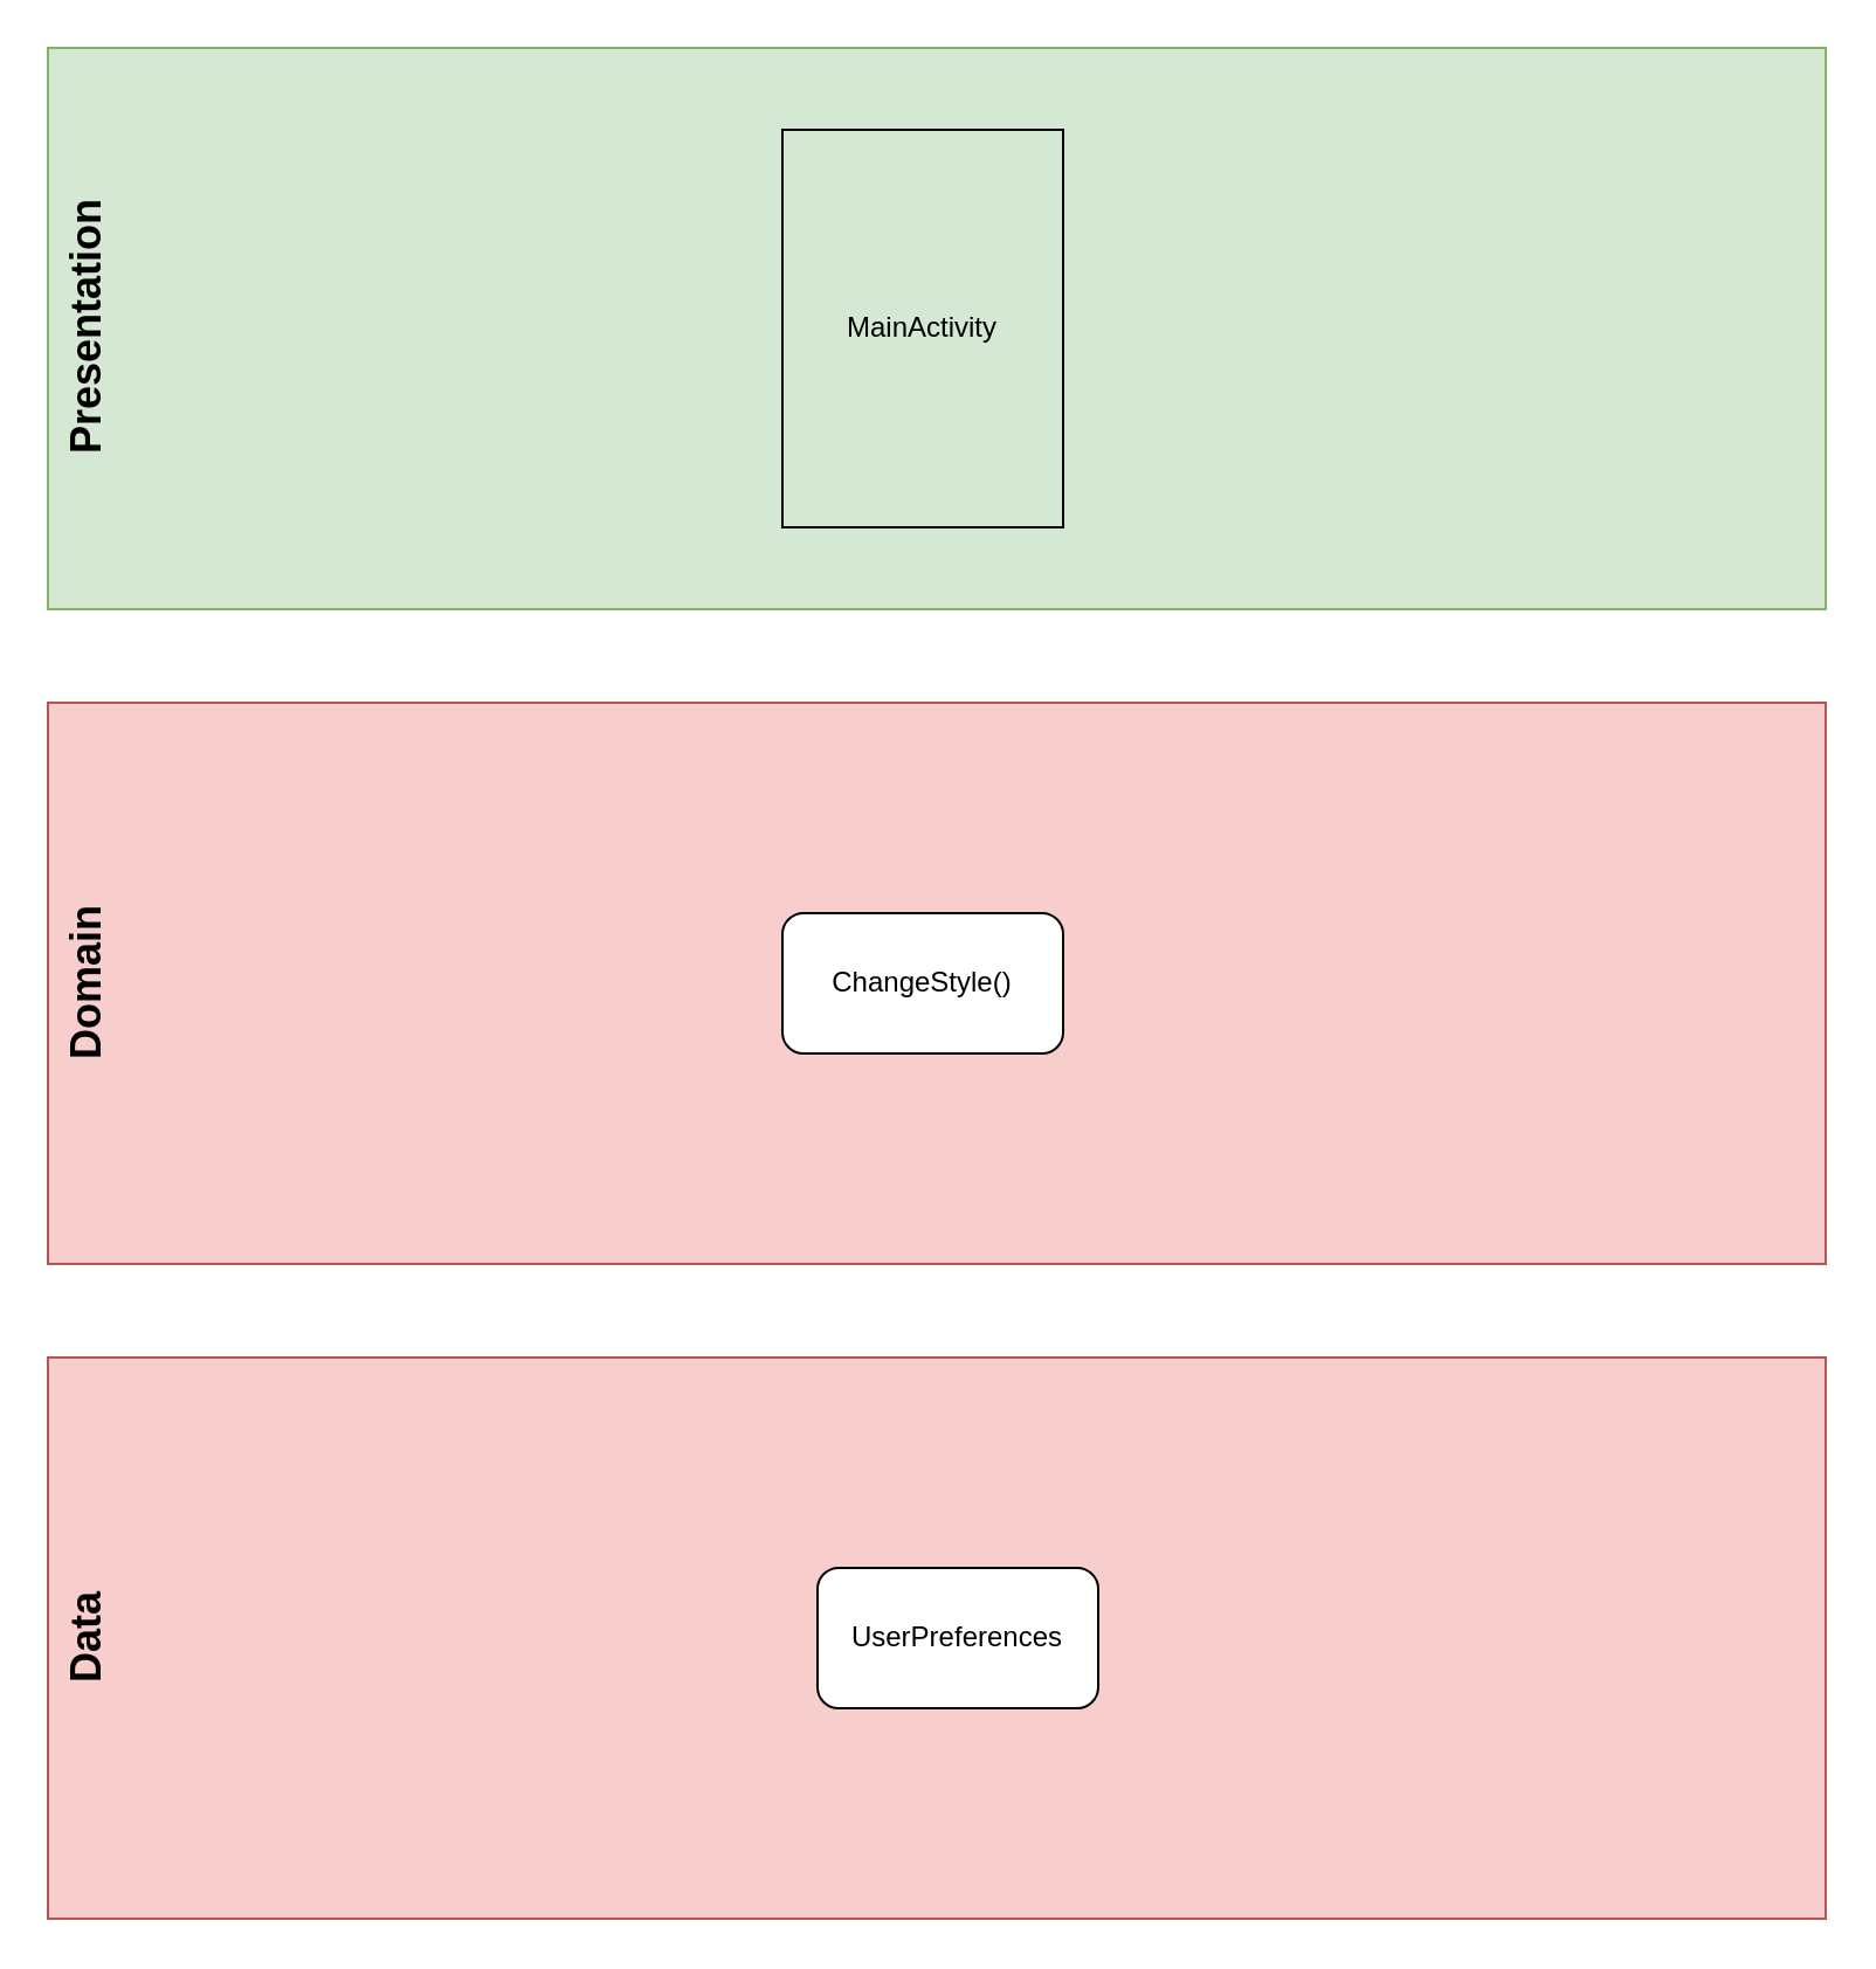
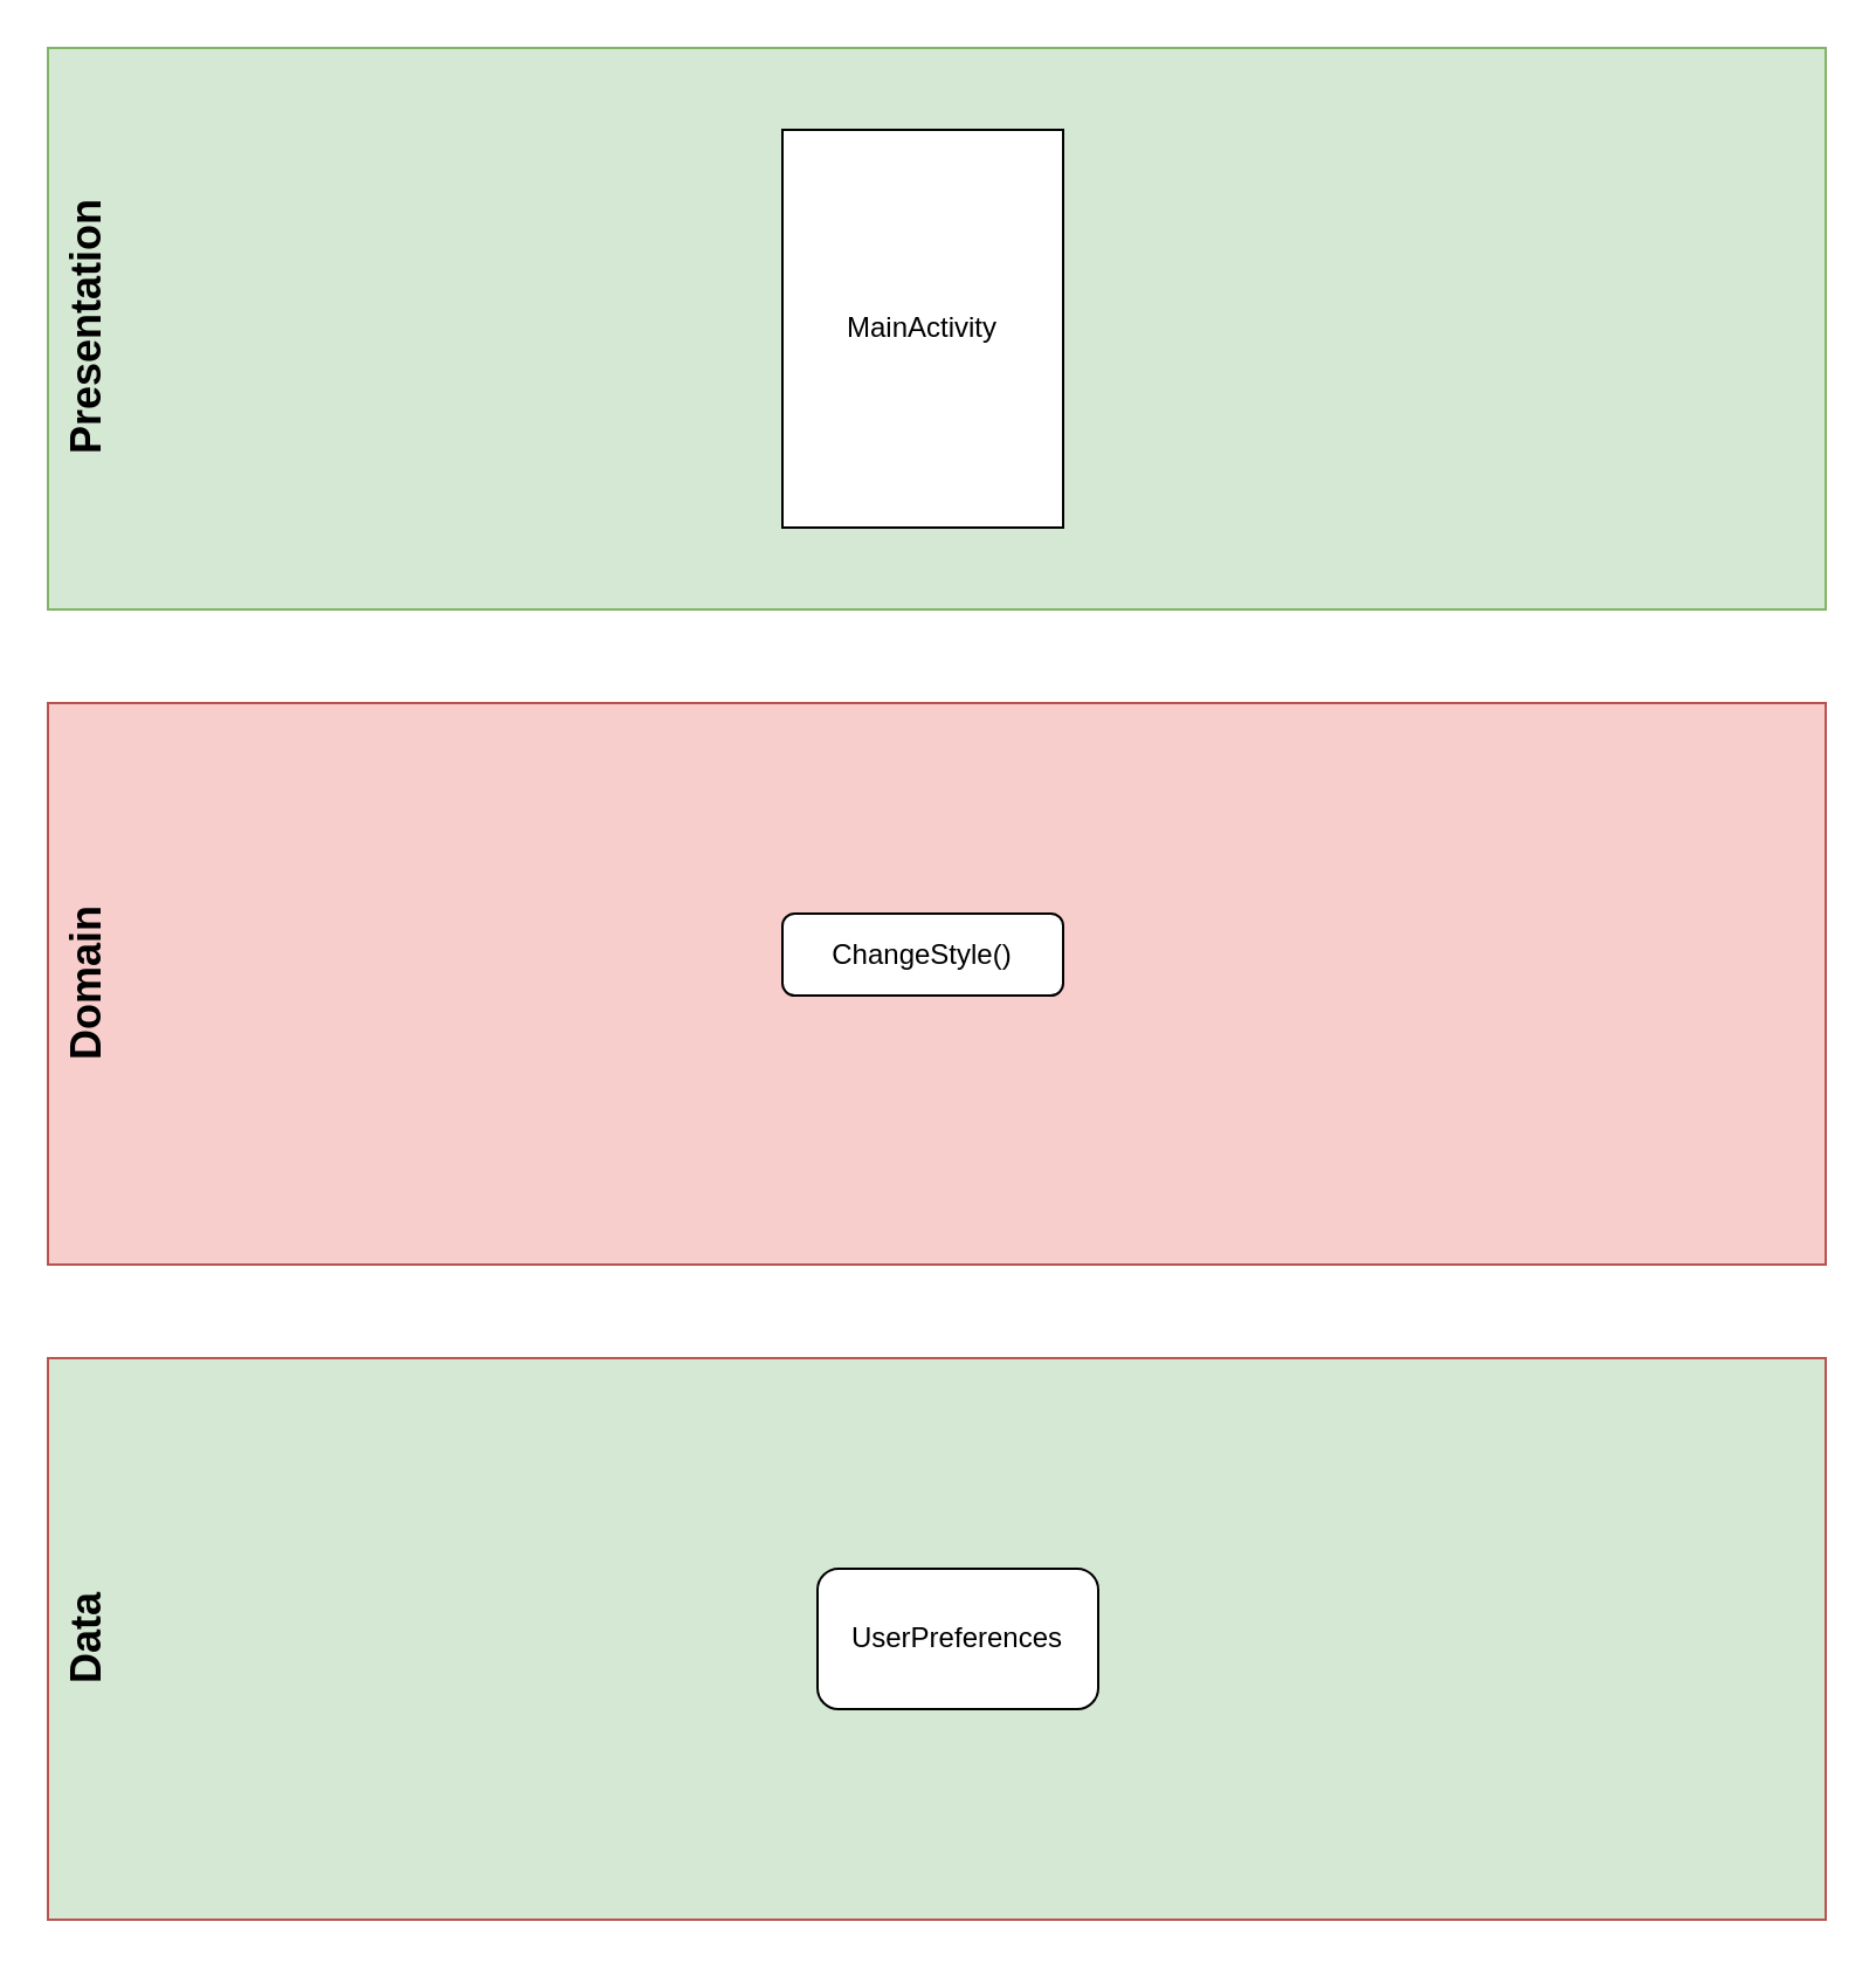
  <mxCell id="0" />
  <mxCell id="1" parent="0" />
  <mxCell id="2" value="Presentation" style="rounded=0;fillColor=#d5e8d4;strokeColor=#82b366;fontStyle=1;fontSize=18;horizontal=0;align=center;labelPosition=center;verticalLabelPosition=middle;verticalAlign=top;labelBorderColor=none;fontColor=default;html=1;" parent="1" vertex="1"><mxGeometry x="20" y="20" width="760" height="240" as="geometry" /></mxCell>
- <mxCell id="3" value="MainActivity" style="rounded=0;whiteSpace=wrap;html=1;fillColor=#d5e8d4;" vertex="1" parent="1"><mxGeometry x="334" y="55" width="120" height="170" as="geometry" /></mxCell>
+ <mxCell id="3" value="MainActivity" style="rounded=0;whiteSpace=wrap;html=1;" vertex="1" parent="1"><mxGeometry x="334" y="55" width="120" height="170" as="geometry" /></mxCell>
  <mxCell id="4" value="Domain" style="rounded=0;whiteSpace=wrap;html=1;fillColor=#f8cecc;strokeColor=#b85450;fontSize=18;fontStyle=1;align=center;verticalAlign=top;horizontal=0;" vertex="1" parent="1"><mxGeometry x="20" y="300" width="760" height="240" as="geometry" /></mxCell>
- <mxCell id="5" value="ChangeStyle()" style="rounded=1;whiteSpace=wrap;html=1;" vertex="1" parent="1"><mxGeometry x="334" y="390" width="120" height="60" as="geometry" /></mxCell>
- <mxCell id="6" value="Data" style="rounded=0;whiteSpace=wrap;html=1;fillColor=#f8cecc;strokeColor=#b85450;fontSize=18;fontStyle=1;align=center;verticalAlign=top;horizontal=0;" vertex="1" parent="1"><mxGeometry x="20" y="580" width="760" height="240" as="geometry" /></mxCell>
+ <mxCell id="5" value="ChangeStyle()" style="rounded=1;whiteSpace=wrap;html=1;" vertex="1" parent="1"><mxGeometry x="334" y="390" width="120" height="35" as="geometry" /></mxCell>
+ <mxCell id="6" value="Data" style="rounded=0;whiteSpace=wrap;html=1;fillColor=#d5e8d4;strokeColor=#b85450;fontSize=18;fontStyle=1;align=center;verticalAlign=top;horizontal=0;" vertex="1" parent="1"><mxGeometry x="20" y="580" width="760" height="240" as="geometry" /></mxCell>
  <mxCell id="7" value="UserPreferences" style="rounded=1;whiteSpace=wrap;html=1;" vertex="1" parent="1"><mxGeometry x="349" y="670" width="120" height="60" as="geometry" /></mxCell>
